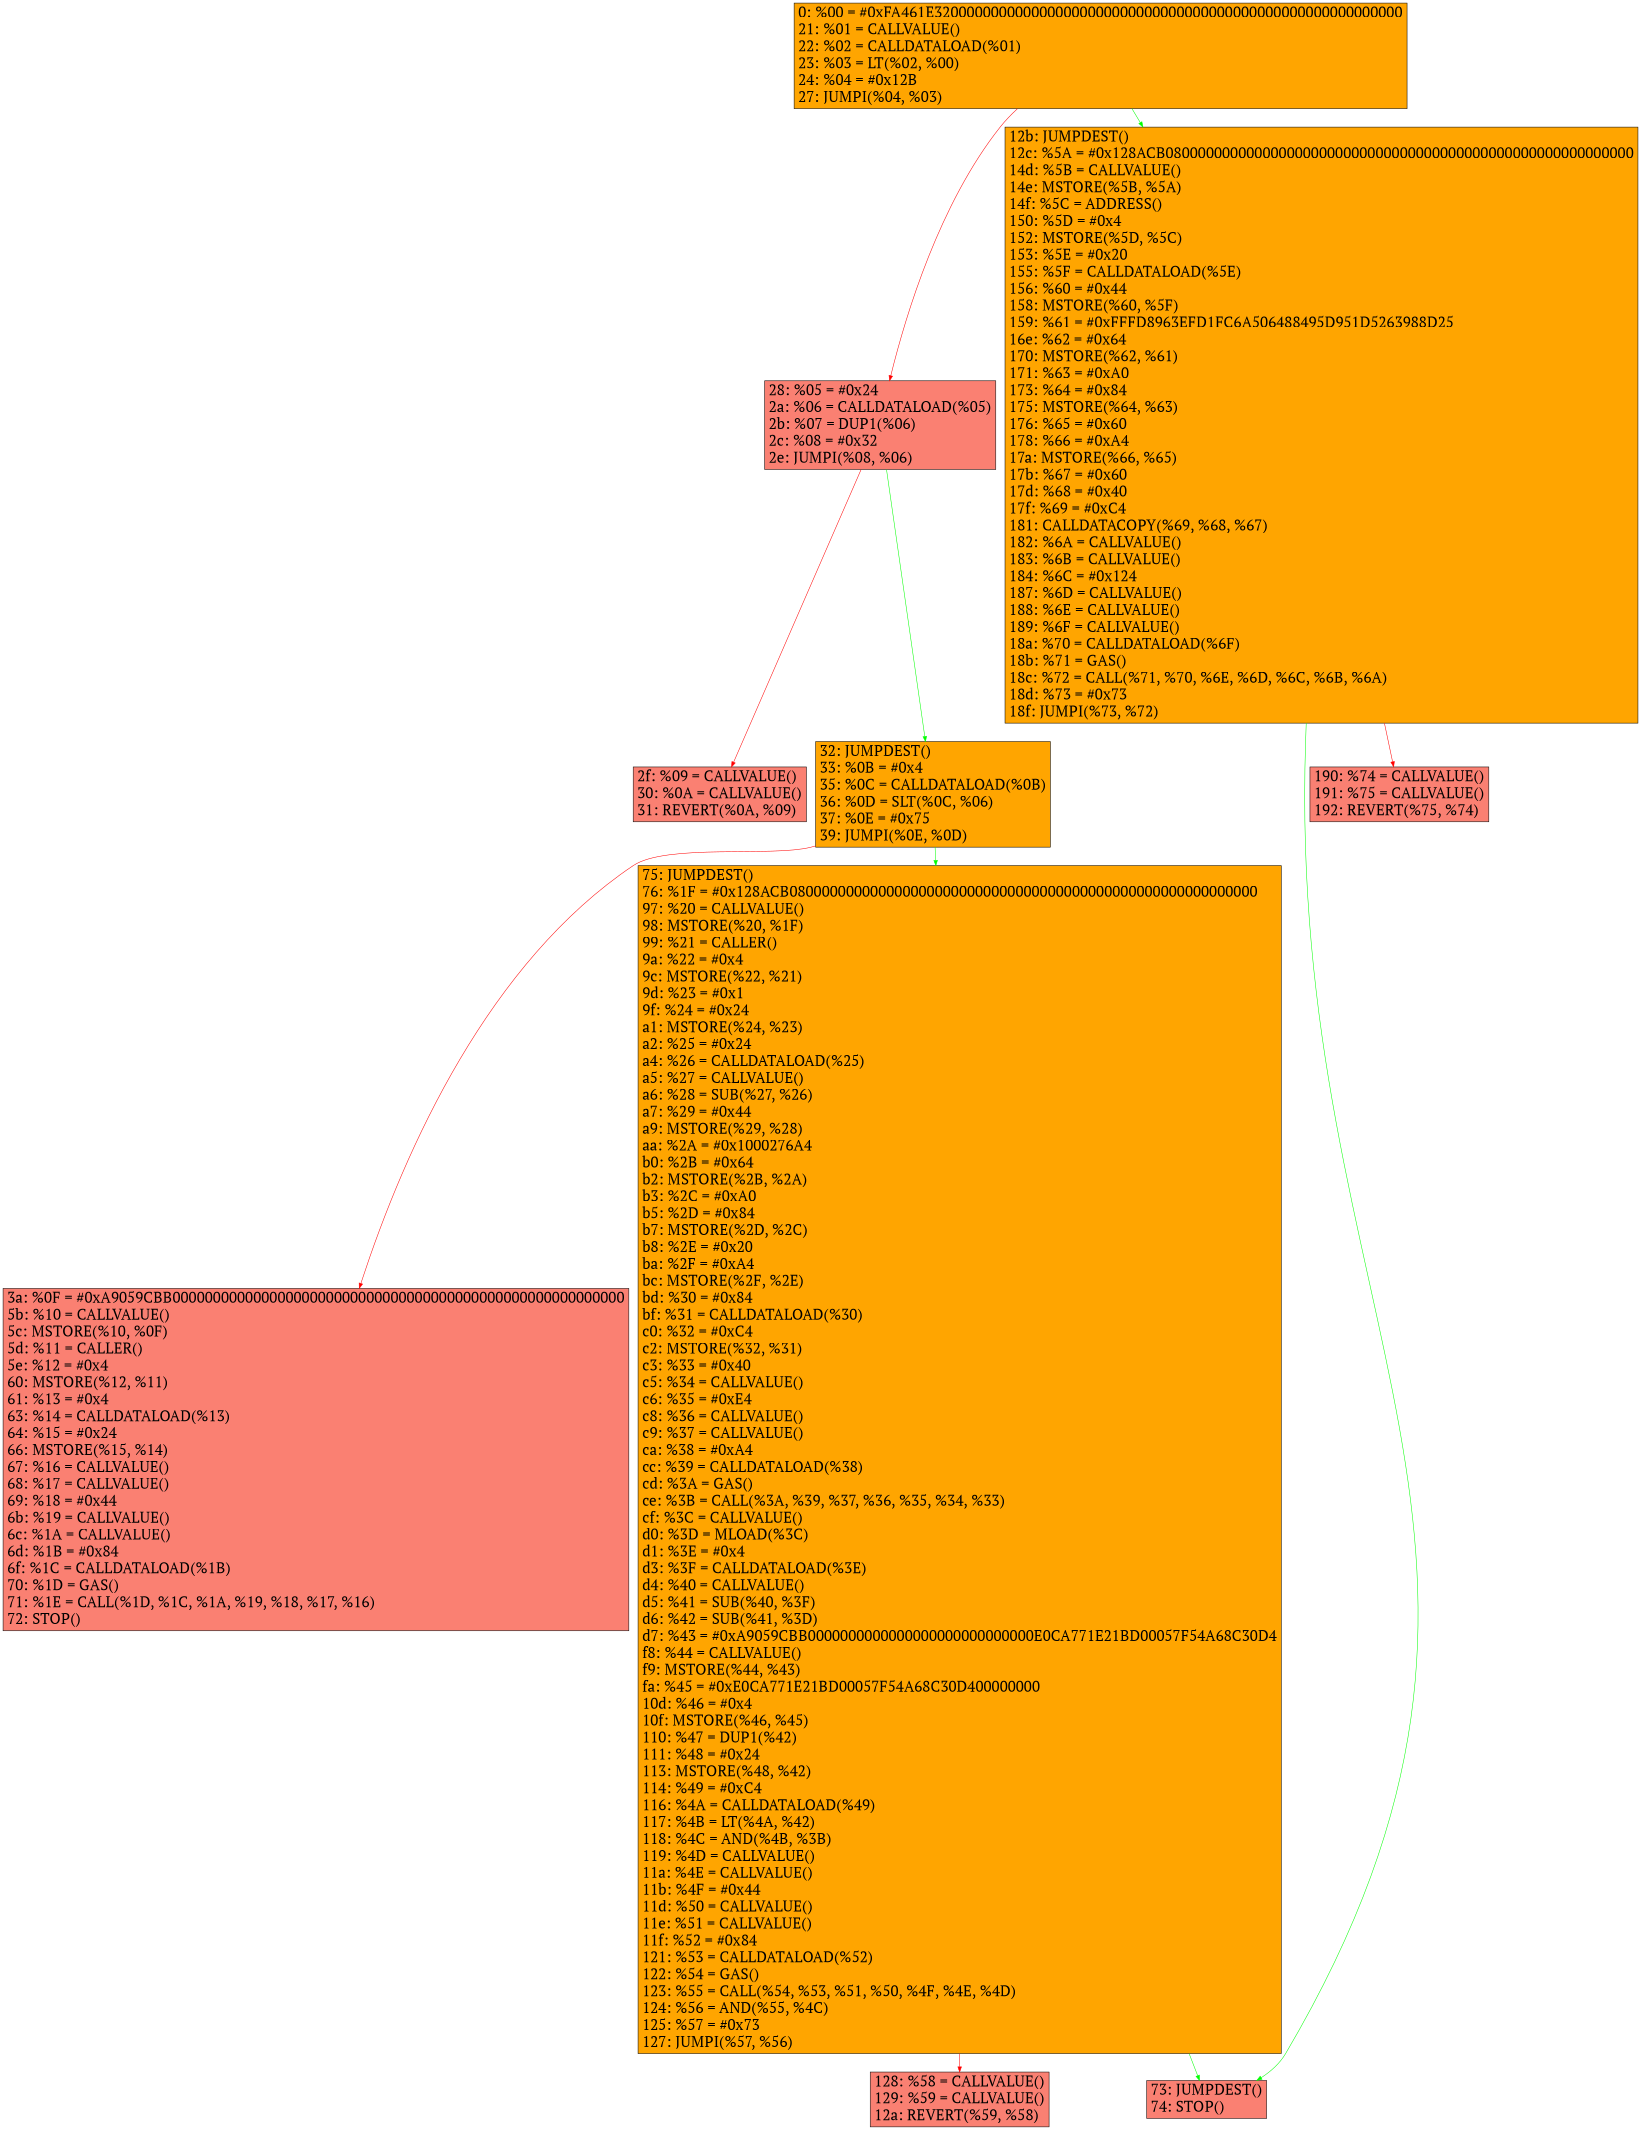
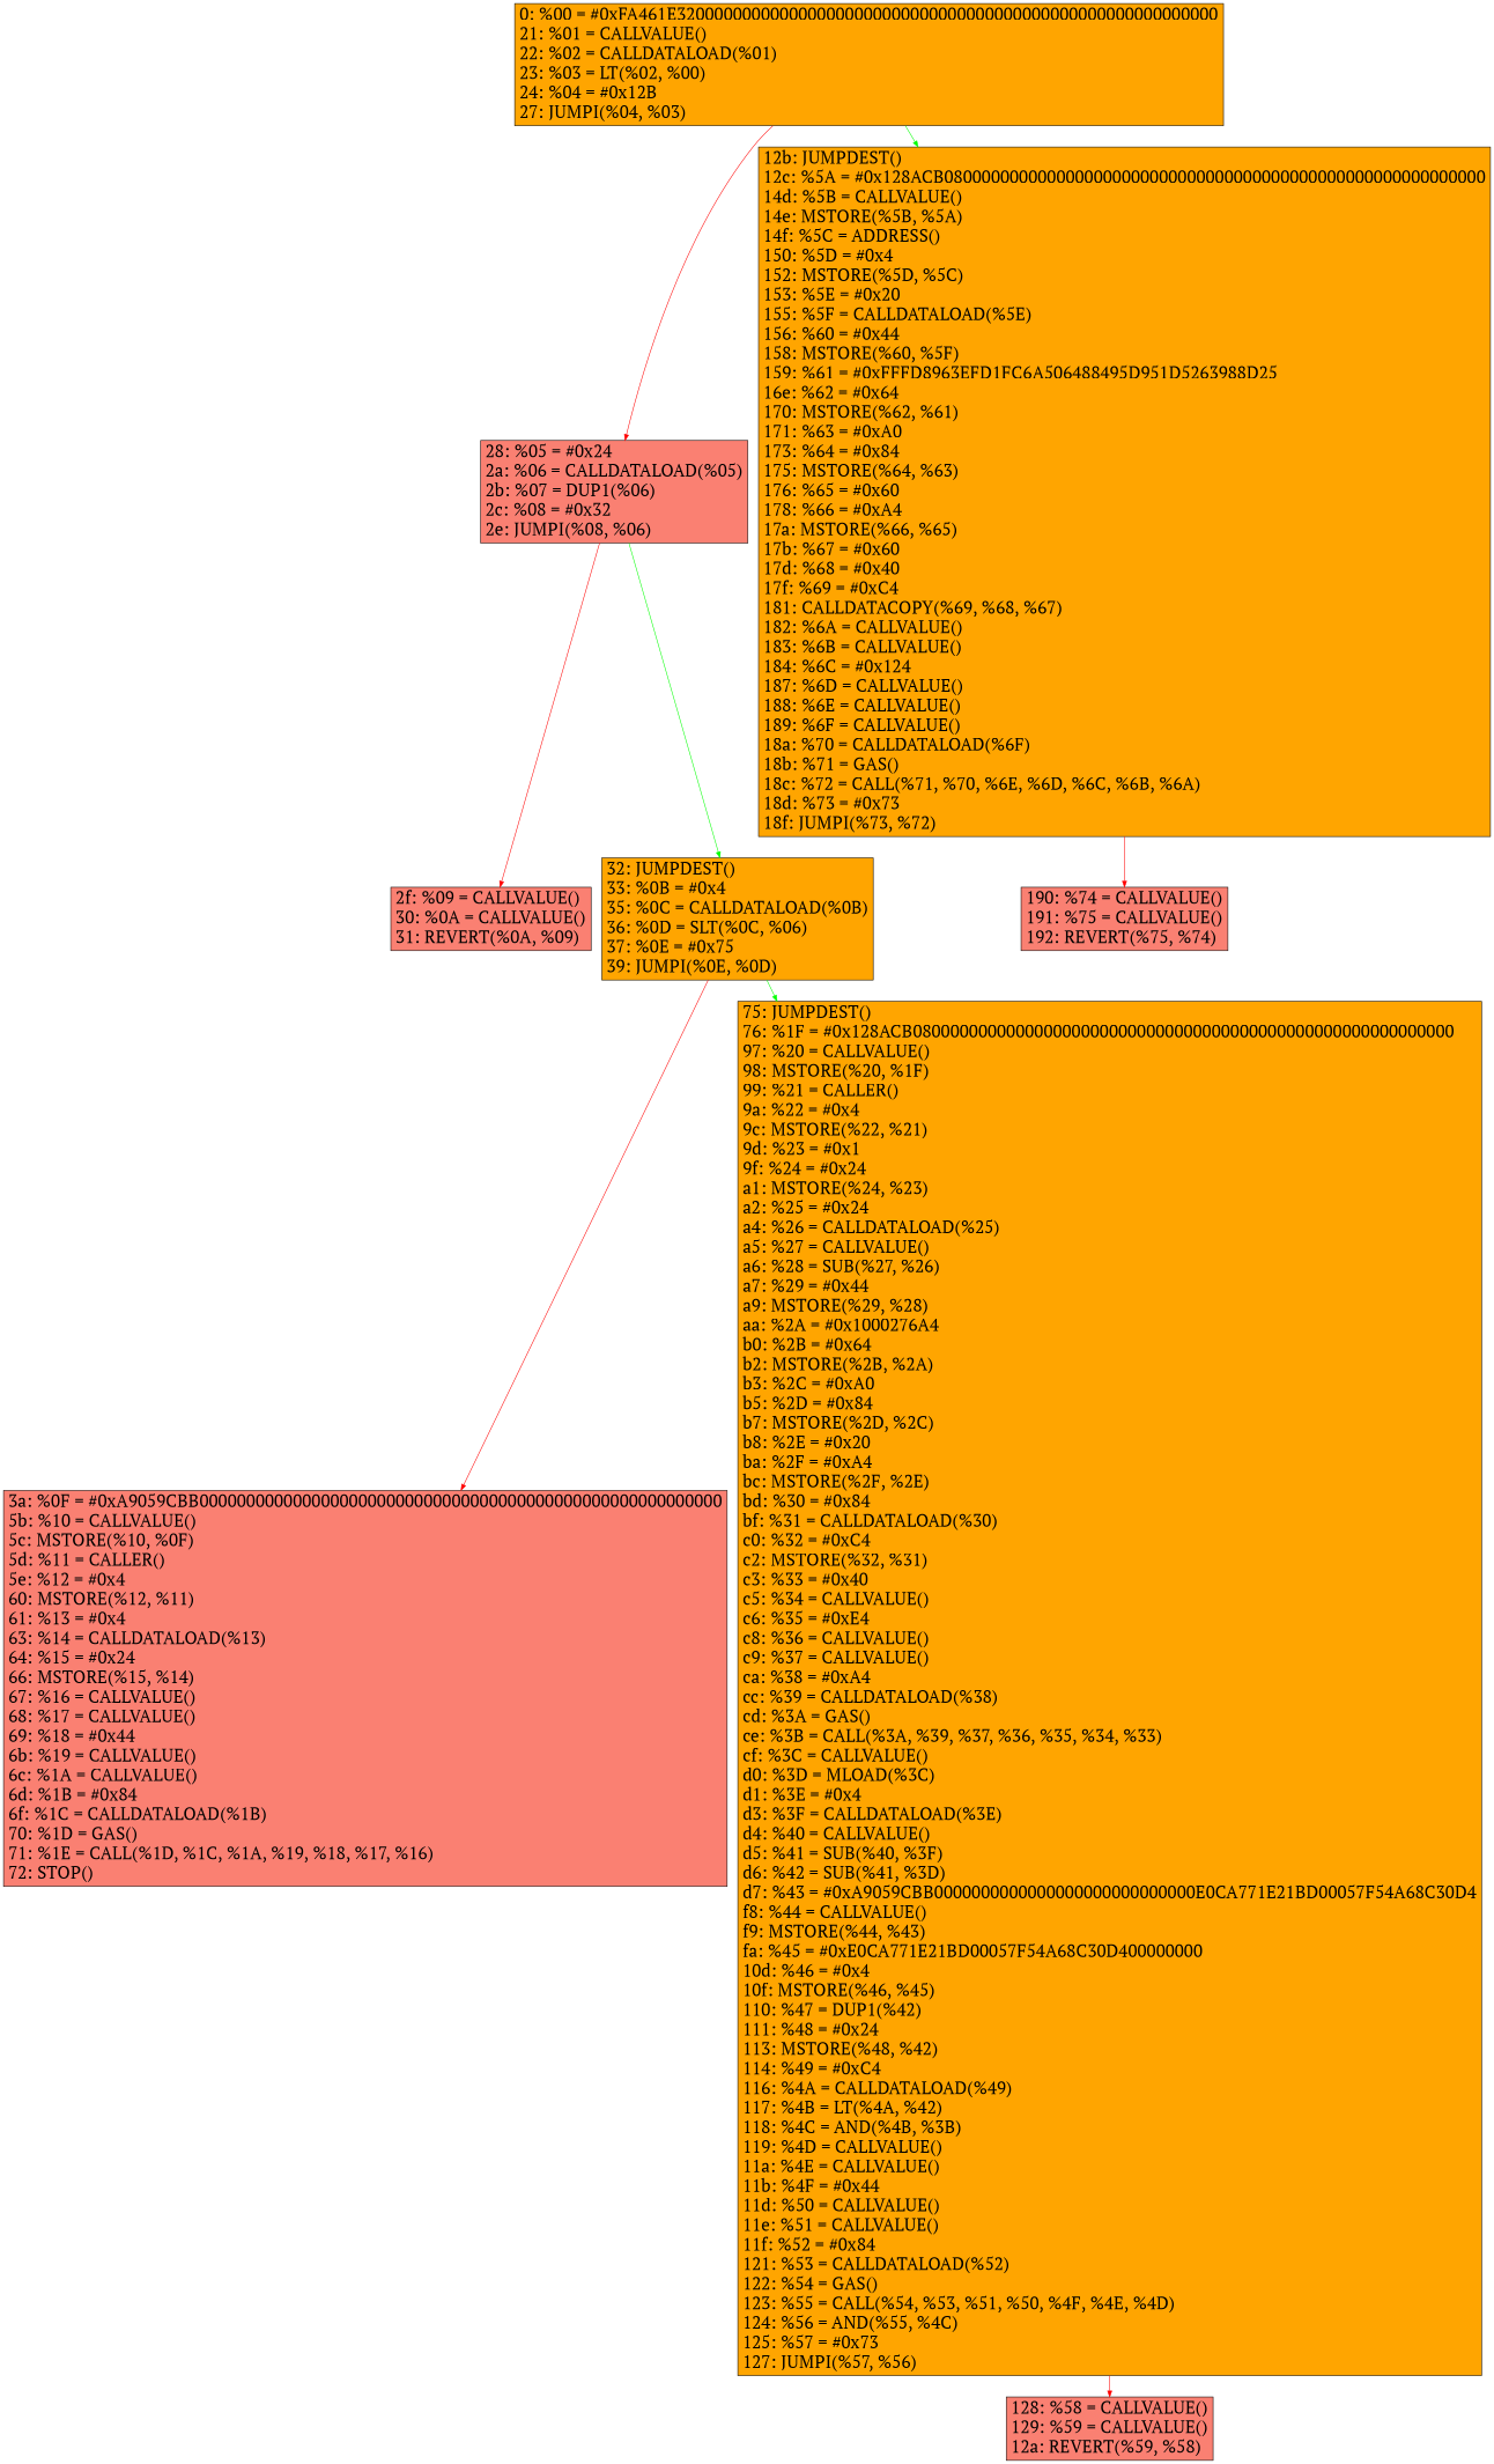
  digraph {
    fontname="PT Serif"
    node [fontname="PT Serif" fontsize=30.0 rank=same shape=box style=filled fillcolor=salmon]
    edge [color=red fontname="PT Serif"]
    n1 [label="0: %00 = #0xFA461E3200000000000000000000000000000000000000000000000000000000\l21: %01 = CALLVALUE()\l22: %02 = CALLDATALOAD(%01)\l23: %03 = LT(%02, %00)\l24: %04 = #0x12B\l27: JUMPI(%04, %03)\l" fillcolor=orange]
    n2 [label="28: %05 = #0x24\l2a: %06 = CALLDATALOAD(%05)\l2b: %07 = DUP1(%06)\l2c: %08 = #0x32\l2e: JUMPI(%08, %06)\l"]
    n3 [label="2f: %09 = CALLVALUE()\l30: %0A = CALLVALUE()\l31: REVERT(%0A, %09)\l"]
    n4 [label="32: JUMPDEST()\l33: %0B = #0x4\l35: %0C = CALLDATALOAD(%0B)\l36: %0D = SLT(%0C, %06)\l37: %0E = #0x75\l39: JUMPI(%0E, %0D)\l" fillcolor=orange]
    n5 [label="3a: %0F = #0xA9059CBB00000000000000000000000000000000000000000000000000000000\l5b: %10 = CALLVALUE()\l5c: MSTORE(%10, %0F)\l5d: %11 = CALLER()\l5e: %12 = #0x4\l60: MSTORE(%12, %11)\l61: %13 = #0x4\l63: %14 = CALLDATALOAD(%13)\l64: %15 = #0x24\l66: MSTORE(%15, %14)\l67: %16 = CALLVALUE()\l68: %17 = CALLVALUE()\l69: %18 = #0x44\l6b: %19 = CALLVALUE()\l6c: %1A = CALLVALUE()\l6d: %1B = #0x84\l6f: %1C = CALLDATALOAD(%1B)\l70: %1D = GAS()\l71: %1E = CALL(%1D, %1C, %1A, %19, %18, %17, %16)\l72: STOP()\l"]
-   n6 [label="73: JUMPDEST()\l74: STOP()\l"]
    n7 [label="75: JUMPDEST()\l76: %1F = #0x128ACB0800000000000000000000000000000000000000000000000000000000\l97: %20 = CALLVALUE()\l98: MSTORE(%20, %1F)\l99: %21 = CALLER()\l9a: %22 = #0x4\l9c: MSTORE(%22, %21)\l9d: %23 = #0x1\l9f: %24 = #0x24\la1: MSTORE(%24, %23)\la2: %25 = #0x24\la4: %26 = CALLDATALOAD(%25)\la5: %27 = CALLVALUE()\la6: %28 = SUB(%27, %26)\la7: %29 = #0x44\la9: MSTORE(%29, %28)\laa: %2A = #0x1000276A4\lb0: %2B = #0x64\lb2: MSTORE(%2B, %2A)\lb3: %2C = #0xA0\lb5: %2D = #0x84\lb7: MSTORE(%2D, %2C)\lb8: %2E = #0x20\lba: %2F = #0xA4\lbc: MSTORE(%2F, %2E)\lbd: %30 = #0x84\lbf: %31 = CALLDATALOAD(%30)\lc0: %32 = #0xC4\lc2: MSTORE(%32, %31)\lc3: %33 = #0x40\lc5: %34 = CALLVALUE()\lc6: %35 = #0xE4\lc8: %36 = CALLVALUE()\lc9: %37 = CALLVALUE()\lca: %38 = #0xA4\lcc: %39 = CALLDATALOAD(%38)\lcd: %3A = GAS()\lce: %3B = CALL(%3A, %39, %37, %36, %35, %34, %33)\lcf: %3C = CALLVALUE()\ld0: %3D = MLOAD(%3C)\ld1: %3E = #0x4\ld3: %3F = CALLDATALOAD(%3E)\ld4: %40 = CALLVALUE()\ld5: %41 = SUB(%40, %3F)\ld6: %42 = SUB(%41, %3D)\ld7: %43 = #0xA9059CBB0000000000000000000000000000E0CA771E21BD00057F54A68C30D4\lf8: %44 = CALLVALUE()\lf9: MSTORE(%44, %43)\lfa: %45 = #0xE0CA771E21BD00057F54A68C30D400000000\l10d: %46 = #0x4\l10f: MSTORE(%46, %45)\l110: %47 = DUP1(%42)\l111: %48 = #0x24\l113: MSTORE(%48, %42)\l114: %49 = #0xC4\l116: %4A = CALLDATALOAD(%49)\l117: %4B = LT(%4A, %42)\l118: %4C = AND(%4B, %3B)\l119: %4D = CALLVALUE()\l11a: %4E = CALLVALUE()\l11b: %4F = #0x44\l11d: %50 = CALLVALUE()\l11e: %51 = CALLVALUE()\l11f: %52 = #0x84\l121: %53 = CALLDATALOAD(%52)\l122: %54 = GAS()\l123: %55 = CALL(%54, %53, %51, %50, %4F, %4E, %4D)\l124: %56 = AND(%55, %4C)\l125: %57 = #0x73\l127: JUMPI(%57, %56)\l" fillcolor=orange]
    n8 [label="128: %58 = CALLVALUE()\l129: %59 = CALLVALUE()\l12a: REVERT(%59, %58)\l"]
    n9 [label="12b: JUMPDEST()\l12c: %5A = #0x128ACB0800000000000000000000000000000000000000000000000000000000\l14d: %5B = CALLVALUE()\l14e: MSTORE(%5B, %5A)\l14f: %5C = ADDRESS()\l150: %5D = #0x4\l152: MSTORE(%5D, %5C)\l153: %5E = #0x20\l155: %5F = CALLDATALOAD(%5E)\l156: %60 = #0x44\l158: MSTORE(%60, %5F)\l159: %61 = #0xFFFD8963EFD1FC6A506488495D951D5263988D25\l16e: %62 = #0x64\l170: MSTORE(%62, %61)\l171: %63 = #0xA0\l173: %64 = #0x84\l175: MSTORE(%64, %63)\l176: %65 = #0x60\l178: %66 = #0xA4\l17a: MSTORE(%66, %65)\l17b: %67 = #0x60\l17d: %68 = #0x40\l17f: %69 = #0xC4\l181: CALLDATACOPY(%69, %68, %67)\l182: %6A = CALLVALUE()\l183: %6B = CALLVALUE()\l184: %6C = #0x124\l187: %6D = CALLVALUE()\l188: %6E = CALLVALUE()\l189: %6F = CALLVALUE()\l18a: %70 = CALLDATALOAD(%6F)\l18b: %71 = GAS()\l18c: %72 = CALL(%71, %70, %6E, %6D, %6C, %6B, %6A)\l18d: %73 = #0x73\l18f: JUMPI(%73, %72)\l" fillcolor=orange]
    n10 [label="190: %74 = CALLVALUE()\l191: %75 = CALLVALUE()\l192: REVERT(%75, %74)\l"]
    subgraph sub_1 {
      n1
      n2
      n3
      n4
      n5
-     n6
      n7
      n8
      n9
      n10
    }
    n1 -> n2
    n1 -> n9 [color=green]
    n2 -> n3
    n2 -> n4 [color=green]
    n4 -> n5
    n4 -> n7 [color=green]
-   n7 -> n6 [color=green]
    n7 -> n8
-   n9 -> n6 [color=green]
    n9 -> n10
  }
